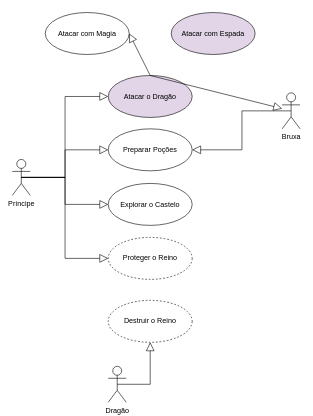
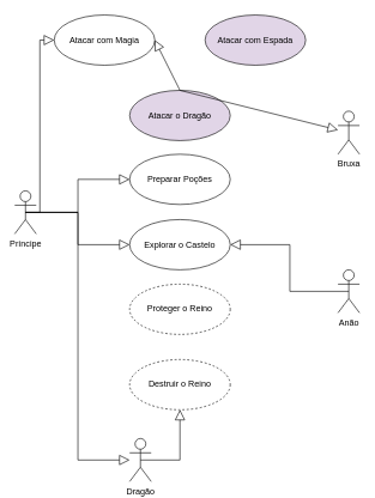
  <mxCell id="0" />
  <mxCell id="1" parent="0" />
  <mxCell id="2" value="Príncipe" style="shape=umlActor;verticalLabelPosition=bottom;verticalAlign=top;html=1;outlineConnect=0;" vertex="1" parent="1"><mxGeometry x="20" y="265" width="30" height="60" as="geometry" /></mxCell>
  <mxCell id="3" value="Bruxa" style="shape=umlActor;html=1;verticalLabelPosition=bottom;verticalAlign=top;align=center;" vertex="1" parent="1"><mxGeometry x="470" y="154" width="30" height="60" as="geometry" /></mxCell>
+ <mxCell id="4" value="Anão" style="shape=umlActor;html=1;verticalLabelPosition=bottom;verticalAlign=top;align=center;" vertex="1" parent="1"><mxGeometry x="470" y="375" width="30" height="60" as="geometry" /></mxCell>
  <mxCell id="5" value="Atacar o Dragão" style="ellipse;whiteSpace=wrap;html=1;fillColor=#e1d5e7;" vertex="1" parent="1"><mxGeometry x="180" y="125" width="140" height="70" as="geometry" /></mxCell>
  <mxCell id="6" value="Preparar Poções" style="ellipse;whiteSpace=wrap;html=1;" vertex="1" parent="1"><mxGeometry x="180" y="214" width="140" height="70" as="geometry" /></mxCell>
  <mxCell id="7" value="Explorar o Castelo" style="ellipse;whiteSpace=wrap;html=1;" vertex="1" parent="1"><mxGeometry x="180" y="305" width="140" height="70" as="geometry" /></mxCell>
  <mxCell id="8" value="Proteger o Reino" style="ellipse;whiteSpace=wrap;html=1;dashed=1;" vertex="1" parent="1"><mxGeometry x="180" y="395" width="140" height="70" as="geometry" /></mxCell>
- <mxCell id="9" value="" style="edgeStyle=elbowEdgeStyle;html=1;endArrow=block;endFill=0;endSize=12;verticalAlign=bottom;rounded=0;entryX=0;entryY=0.5;entryDx=0;entryDy=0;exitX=0.5;exitY=0.5;exitDx=0;exitDy=0;exitPerimeter=0;" edge="1" parent="1" source="2" target="5"><mxGeometry width="160" relative="1" as="geometry"><mxPoint x="100" y="200" as="sourcePoint" /><mxPoint x="320" y="200" as="targetPoint" /></mxGeometry></mxCell>
+ <mxCell id="9" value="" style="edgeStyle=elbowEdgeStyle;html=1;endArrow=block;endFill=0;endSize=12;verticalAlign=bottom;rounded=0;exitX=0.5;exitY=0.5;exitDx=0;exitDy=0;exitPerimeter=0;" edge="1" parent="1" source="2" target="14"><mxGeometry width="160" relative="1" as="geometry"><mxPoint x="100" y="200" as="sourcePoint" /><mxPoint x="320" y="200" as="targetPoint" /></mxGeometry></mxCell>
  <mxCell id="10" value="" style="edgeStyle=elbowEdgeStyle;html=1;endArrow=block;endFill=0;endSize=12;verticalAlign=bottom;rounded=0;exitX=0.5;exitY=0.5;exitDx=0;exitDy=0;exitPerimeter=0;entryX=0;entryY=0.5;entryDx=0;entryDy=0;" edge="1" parent="1" source="2" target="7"><mxGeometry width="160" relative="1" as="geometry"><mxPoint x="390" y="200" as="sourcePoint" /><mxPoint x="550" y="200" as="targetPoint" /></mxGeometry></mxCell>
- <mxCell id="11" value="" style="edgeStyle=elbowEdgeStyle;html=1;endArrow=block;endFill=0;endSize=12;verticalAlign=bottom;rounded=0;exitX=0.5;exitY=0.5;exitDx=0;exitDy=0;exitPerimeter=0;entryX=0;entryY=0.5;entryDx=0;entryDy=0;" edge="1" parent="1" source="2" target="8"><mxGeometry width="160" relative="1" as="geometry"><mxPoint x="110" y="360" as="sourcePoint" /><mxPoint x="270" y="360" as="targetPoint" /></mxGeometry></mxCell>
- <mxCell id="12" value="" style="edgeStyle=elbowEdgeStyle;html=1;endArrow=block;endFill=0;endSize=12;verticalAlign=bottom;rounded=0;exitX=0.5;exitY=0.5;exitDx=0;exitDy=0;exitPerimeter=0;entryX=1;entryY=0.5;entryDx=0;entryDy=0;" edge="1" parent="1" source="3" target="6"><mxGeometry width="160" relative="1" as="geometry"><mxPoint x="405" y="305" as="sourcePoint" /><mxPoint x="565" y="305" as="targetPoint" /></mxGeometry></mxCell>
+ <mxCell id="11" value="" style="edgeStyle=elbowEdgeStyle;html=1;endArrow=block;endFill=0;endSize=12;verticalAlign=bottom;rounded=0;exitX=0.5;exitY=0.5;exitDx=0;exitDy=0;exitPerimeter=0;" edge="1" parent="1" source="2" target="18"><mxGeometry width="160" relative="1" as="geometry"><mxPoint x="110" y="360" as="sourcePoint" /><mxPoint x="270" y="360" as="targetPoint" /></mxGeometry></mxCell>
+ <mxCell id="13" value="" style="edgeStyle=elbowEdgeStyle;html=1;endArrow=block;endFill=0;endSize=12;verticalAlign=bottom;rounded=0;exitX=0.5;exitY=0.5;exitDx=0;exitDy=0;exitPerimeter=0;entryX=1;entryY=0.5;entryDx=0;entryDy=0;" edge="1" parent="1" source="4" target="7"><mxGeometry width="160" relative="1" as="geometry"><mxPoint x="330" y="500" as="sourcePoint" /><mxPoint x="490" y="500" as="targetPoint" /></mxGeometry></mxCell>
  <mxCell id="14" value="Dragão" style="shape=umlActor;html=1;verticalLabelPosition=bottom;verticalAlign=top;align=center;" vertex="1" parent="1"><mxGeometry x="180" y="610" width="30" height="60" as="geometry" /></mxCell>
  <mxCell id="15" value="Destruir o Reino" style="ellipse;whiteSpace=wrap;html=1;dashed=1;" vertex="1" parent="1"><mxGeometry x="180" y="500" width="140" height="70" as="geometry" /></mxCell>
  <mxCell id="16" value="" style="edgeStyle=orthogonalEdgeStyle;html=1;endArrow=block;endFill=0;endSize=12;verticalAlign=bottom;rounded=0;exitX=0.5;exitY=0.5;exitDx=0;exitDy=0;exitPerimeter=0;entryX=0.5;entryY=1;entryDx=0;entryDy=0;" edge="1" parent="1" source="14" target="15"><mxGeometry width="160" relative="1" as="geometry"><mxPoint x="310" y="670" as="sourcePoint" /><mxPoint x="470" y="670" as="targetPoint" /><Array as="points"><mxPoint x="250" y="640" /></Array></mxGeometry></mxCell>
  <mxCell id="17" value="" style="edgeStyle=elbowEdgeStyle;html=1;endArrow=block;endFill=0;endSize=12;verticalAlign=bottom;rounded=0;exitX=0.5;exitY=0.5;exitDx=0;exitDy=0;exitPerimeter=0;entryX=0;entryY=0.5;entryDx=0;entryDy=0;" edge="1" parent="1" source="2" target="6"><mxGeometry width="160" relative="1" as="geometry"><mxPoint x="176" y="350" as="sourcePoint" /><mxPoint x="336" y="350" as="targetPoint" /></mxGeometry></mxCell>
  <mxCell id="18" value="Atacar com Magia" style="ellipse;whiteSpace=wrap;html=1;" vertex="1" parent="1"><mxGeometry x="75" y="20" width="140" height="70" as="geometry" /></mxCell>
  <mxCell id="19" value="Atacar com Espada" style="ellipse;whiteSpace=wrap;html=1;fillColor=#e1d5e7;" vertex="1" parent="1"><mxGeometry x="285" y="20" width="140" height="70" as="geometry" /></mxCell>
  <mxCell id="20" value="" style="edgeStyle=none;html=1;endArrow=block;endFill=0;endSize=12;verticalAlign=bottom;rounded=0;exitX=0.5;exitY=0;exitDx=0;exitDy=0;entryX=1;entryY=0.5;entryDx=0;entryDy=0;" edge="1" parent="1" source="5" target="18"><mxGeometry width="160" relative="1" as="geometry"><mxPoint x="176" y="150" as="sourcePoint" /><mxPoint x="336" y="150" as="targetPoint" /></mxGeometry></mxCell>
  <mxCell id="21" value="" style="edgeStyle=none;html=1;endArrow=block;endFill=0;endSize=12;verticalAlign=bottom;rounded=0;exitX=0.5;exitY=0;exitDx=0;exitDy=0;" edge="1" parent="1" source="5" target="3"><mxGeometry width="160" relative="1" as="geometry"><mxPoint x="176" y="150" as="sourcePoint" /><mxPoint x="336" y="150" as="targetPoint" /></mxGeometry></mxCell>
